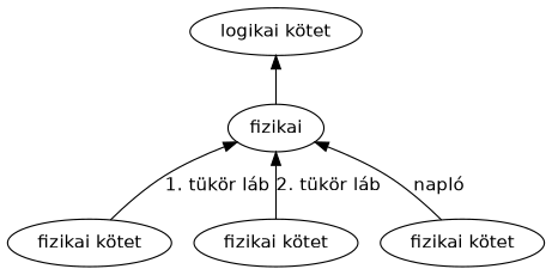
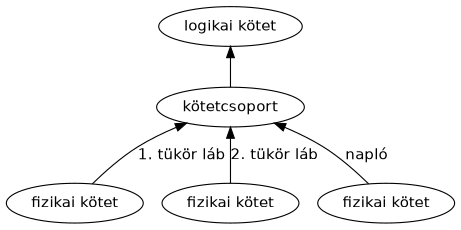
  digraph {
    fontname="DejaVu Sans"
    node [fontname="DejaVu Sans"]
    edge [dir=back fontname="DejaVu Sans"]
    n1 [label="logikai kötet"]
-   n2 [label=fizikai]
+   n2 [label="kötetcsoport"]
    n3 [label="fizikai kötet"]
    n4 [label="fizikai kötet"]
    n5 [label="fizikai kötet"]
    n1 -> n2
    n2 -> n3 [label="1. tükör láb"]
    n2 -> n4 [label="2. tükör láb"]
    n2 -> n5 [label="napló"]
  }
